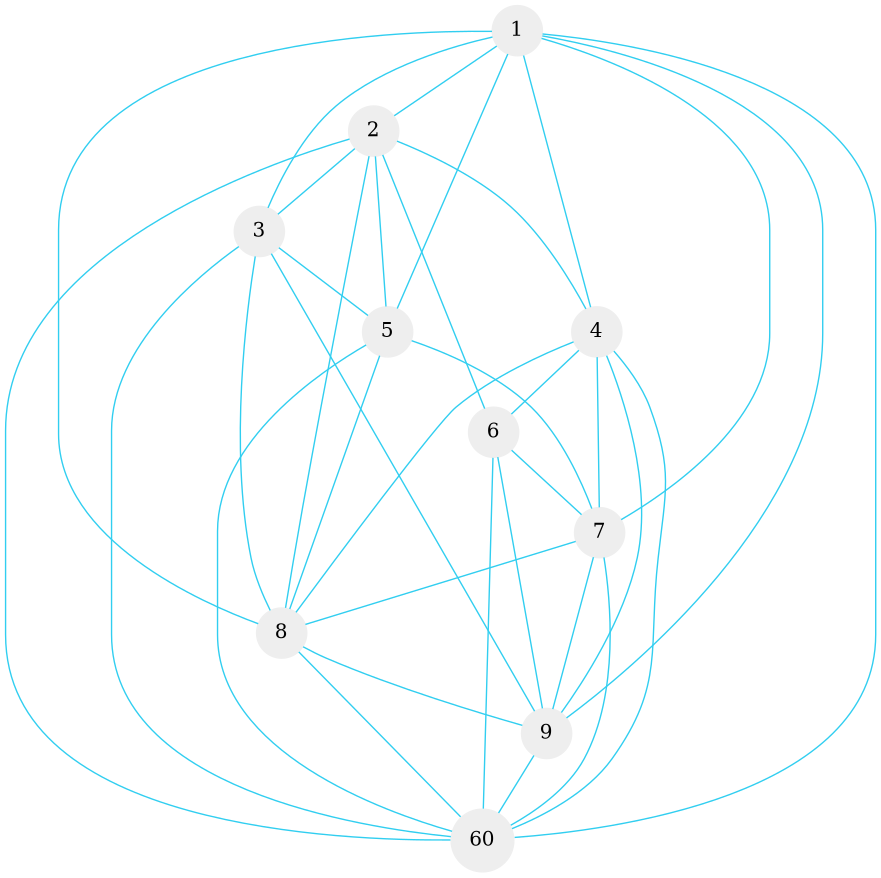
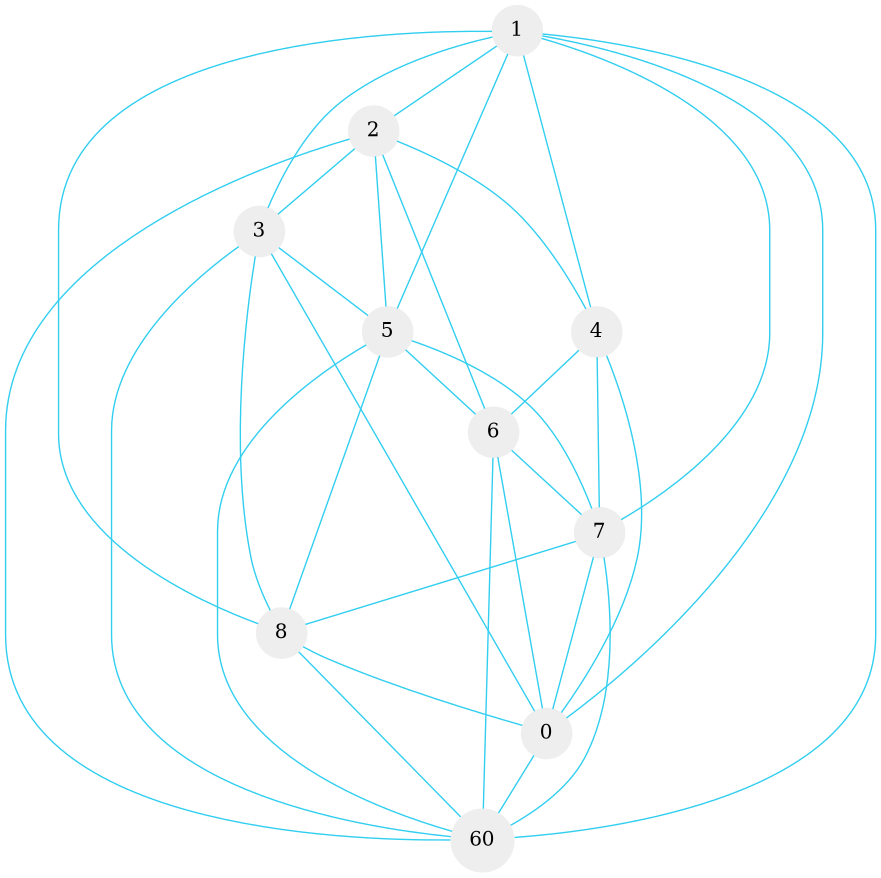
  graph {
    node [color="#EEEEEE" fillcolor="#EEEEEE" shape=circle style=filled]
    edge [color="#31CEF0"]
    1
    2
    3
    4
    5
    7
    8
-   9
+   9 [label=0]
    n9 [label=60]
    6
    1 -- 2
    1 -- 3
    1 -- 4
    1 -- 5
    1 -- 7
    1 -- 8
    1 -- 9
    1 -- n9
    2 -- 3
    2 -- 4
    2 -- 5
-   2 -- 8
    2 -- n9
    2 -- 6
    3 -- 5
    3 -- 8
    3 -- 9
    3 -- n9
    4 -- 7
-   4 -- 8
    4 -- 9
-   4 -- n9
    4 -- 6
    5 -- 7
    5 -- 8
    5 -- n9
+   5 -- 6
    7 -- 8
    7 -- 9
    7 -- n9
    8 -- 9
    8 -- n9
    9 -- n9
    6 -- 7
    6 -- 9
    6 -- n9
  }
